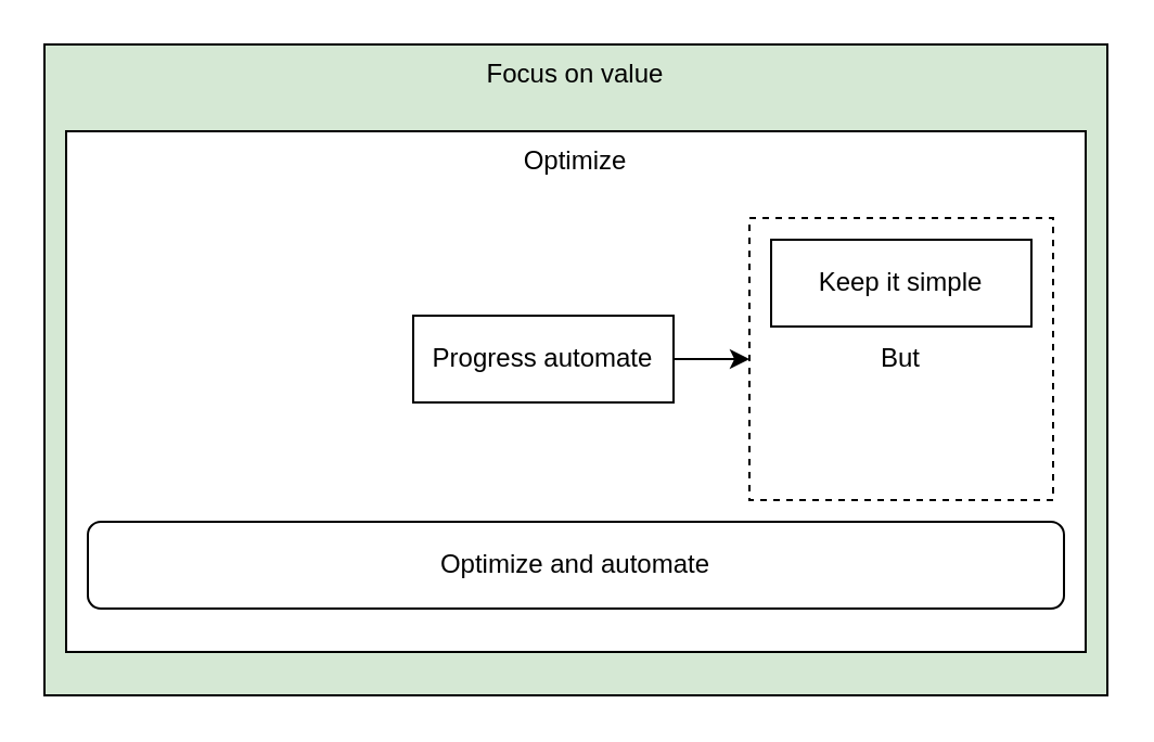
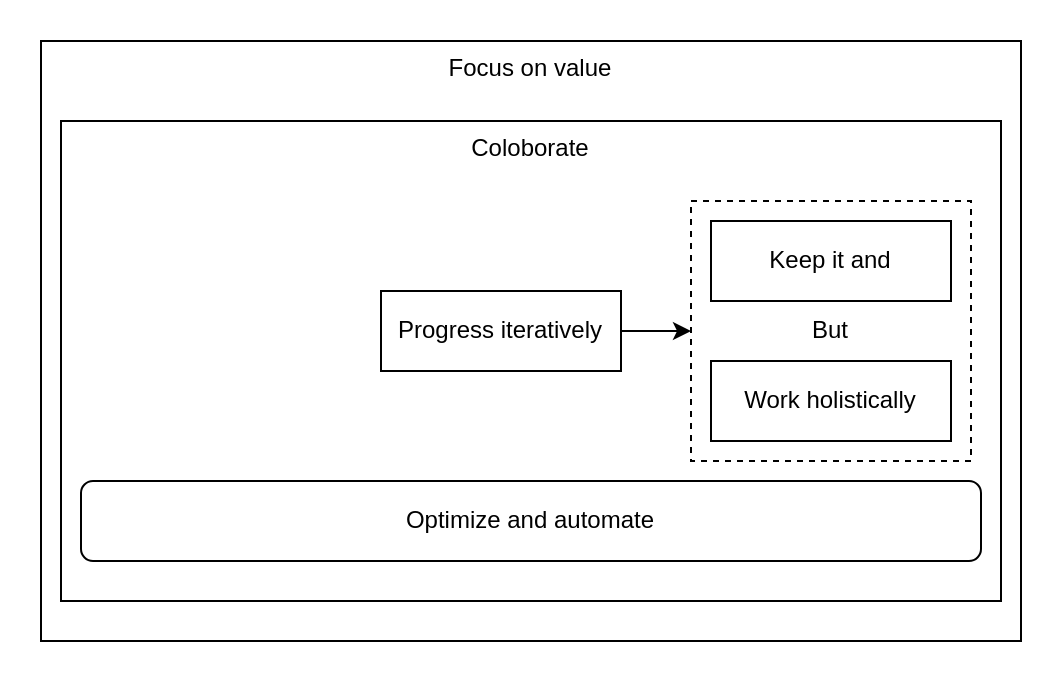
  <mxCell id="0" />
  <mxCell id="1" parent="0" />
- <mxCell id="2" value="Focus on value" style="rounded=0;whiteSpace=wrap;html=1;horizontal=1;verticalAlign=top;fillColor=#d5e8d4;" vertex="1" parent="1"><mxGeometry x="20" y="20" width="490" height="300" as="geometry" /></mxCell>
- <mxCell id="3" value="Optimize" style="rounded=0;whiteSpace=wrap;html=1;verticalAlign=top;" vertex="1" parent="1"><mxGeometry x="30" y="60" width="470" height="240" as="geometry" /></mxCell>
+ <mxCell id="2" value="Focus on value" style="rounded=0;whiteSpace=wrap;html=1;horizontal=1;verticalAlign=top;" vertex="1" parent="1"><mxGeometry x="20" y="20" width="490" height="300" as="geometry" /></mxCell>
+ <mxCell id="3" value="Coloborate" style="rounded=0;whiteSpace=wrap;html=1;verticalAlign=top;" vertex="1" parent="1"><mxGeometry x="30" y="60" width="470" height="240" as="geometry" /></mxCell>
  <mxCell id="4" style="edgeStyle=none;html=1;exitX=1;exitY=0.5;exitDx=0;exitDy=0;" edge="1" parent="1" source="5" target="8"><mxGeometry relative="1" as="geometry" /></mxCell>
- <mxCell id="5" value="Progress automate" style="rounded=0;whiteSpace=wrap;html=1;" vertex="1" parent="1"><mxGeometry x="190" y="145" width="120" height="40" as="geometry" /></mxCell>
+ <mxCell id="5" value="Progress iteratively" style="rounded=0;whiteSpace=wrap;html=1;" vertex="1" parent="1"><mxGeometry x="190" y="145" width="120" height="40" as="geometry" /></mxCell>
  <mxCell id="6" value="Optimize and automate" style="whiteSpace=wrap;html=1;rounded=1;" vertex="1" parent="1"><mxGeometry x="40" y="240" width="450" height="40" as="geometry" /></mxCell>
  <mxCell id="7" value="" style="group" vertex="1" connectable="0" parent="1"><mxGeometry x="345" y="100" width="140" height="130" as="geometry" /></mxCell>
  <mxCell id="8" value="" style="rounded=0;whiteSpace=wrap;html=1;dashed=1;" vertex="1" parent="7"><mxGeometry width="140" height="130" as="geometry" /></mxCell>
- <mxCell id="10" value="Keep it simple" style="rounded=0;whiteSpace=wrap;html=1;" vertex="1" parent="7"><mxGeometry x="10" y="10" width="120" height="40" as="geometry" /></mxCell>
+ <mxCell id="9" value="Work holistically" style="rounded=0;whiteSpace=wrap;html=1;" vertex="1" parent="7"><mxGeometry x="10" y="80" width="120" height="40" as="geometry" /></mxCell>
+ <mxCell id="10" value="Keep it and" style="rounded=0;whiteSpace=wrap;html=1;" vertex="1" parent="7"><mxGeometry x="10" y="10" width="120" height="40" as="geometry" /></mxCell>
  <mxCell id="11" value="But" style="text;html=1;strokeColor=none;fillColor=none;align=center;verticalAlign=middle;whiteSpace=wrap;rounded=0;" vertex="1" parent="7"><mxGeometry x="40" y="50" width="60" height="30" as="geometry" /></mxCell>
